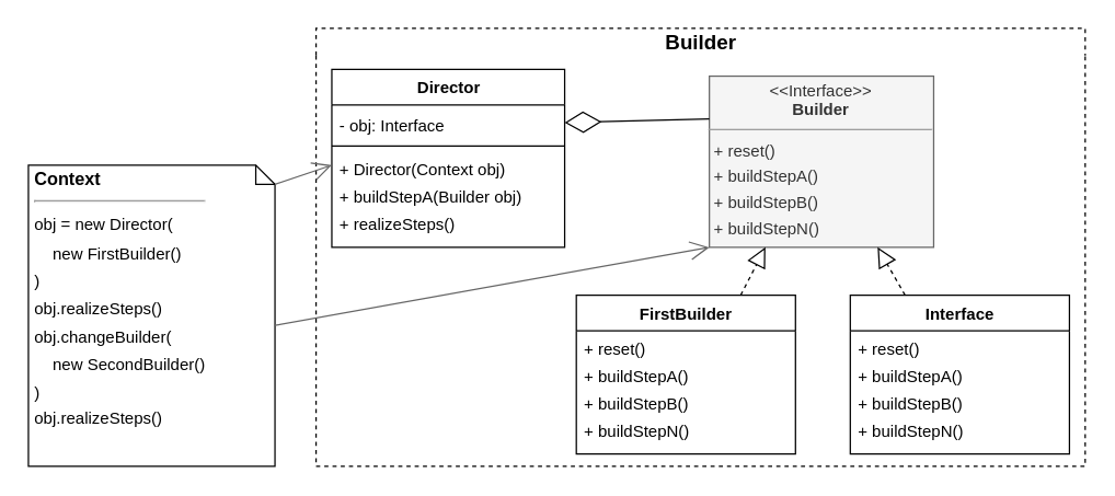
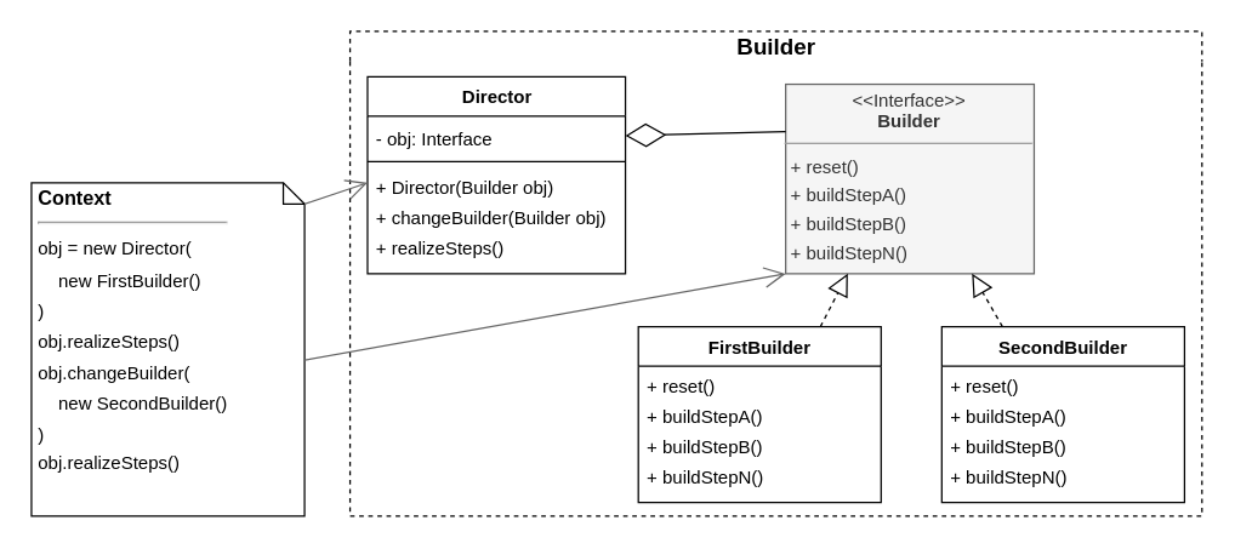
  <mxCell id="0" />
  <mxCell id="1" parent="0" />
  <mxCell id="2" value="Builder" style="swimlane;html=1;horizontal=1;startSize=20;fillColor=none;strokeColor=#000000;rounded=0;comic=0;fontSize=15;dashed=1;swimlaneLine=0;shadow=0;glass=0;perimeterSpacing=0;labelBackgroundColor=none;collapsible=0;" parent="1" vertex="1"><mxGeometry x="230.25" y="20" width="561.5" height="320" as="geometry"><mxRectangle x="70" y="80" width="100" height="20" as="alternateBounds" /></mxGeometry></mxCell>
  <mxCell id="3" value="Director" style="swimlane;fontStyle=1;align=center;verticalAlign=top;childLayout=stackLayout;horizontal=1;startSize=26;horizontalStack=0;resizeParent=1;resizeParentMax=0;resizeLast=0;collapsible=0;marginBottom=0;rounded=0;shadow=0;glass=0;comic=0;strokeWidth=1;fontSize=12;labelBackgroundColor=none;fillColor=#ffffff;html=1;" parent="2" vertex="1"><mxGeometry x="11.5" y="30" width="170" height="130" as="geometry" /></mxCell>
  <mxCell id="4" value="- obj: Interface" style="text;strokeColor=none;fillColor=none;align=left;verticalAlign=top;spacingLeft=4;spacingRight=4;overflow=hidden;rotatable=0;points=[[0,0.5],[1,0.5]];portConstraint=eastwest;spacingTop=2;spacing=2;" parent="3" vertex="1"><mxGeometry y="26" width="170" height="26" as="geometry" /></mxCell>
  <mxCell id="5" value="" style="line;strokeWidth=1;fillColor=none;align=left;verticalAlign=middle;spacingTop=-1;spacingLeft=3;spacingRight=3;rotatable=0;labelPosition=right;points=[];portConstraint=eastwest;" parent="3" vertex="1"><mxGeometry y="52" width="170" height="8" as="geometry" /></mxCell>
- <mxCell id="6" value="+ Director(Context obj)" style="text;strokeColor=none;fillColor=none;align=left;verticalAlign=top;spacingLeft=4;spacingRight=4;overflow=hidden;rotatable=0;points=[[0,0.5],[1,0.5]];portConstraint=eastwest;" parent="3" vertex="1"><mxGeometry y="60" width="170" height="20" as="geometry" /></mxCell>
- <mxCell id="7" value="+ buildStepA(Builder obj)" style="text;strokeColor=none;fillColor=none;align=left;verticalAlign=top;spacingLeft=4;spacingRight=4;overflow=hidden;rotatable=0;points=[[0,0.5],[1,0.5]];portConstraint=eastwest;" parent="3" vertex="1"><mxGeometry y="80" width="170" height="20" as="geometry" /></mxCell>
+ <mxCell id="6" value="+ Director(Builder obj)" style="text;strokeColor=none;fillColor=none;align=left;verticalAlign=top;spacingLeft=4;spacingRight=4;overflow=hidden;rotatable=0;points=[[0,0.5],[1,0.5]];portConstraint=eastwest;" parent="3" vertex="1"><mxGeometry y="60" width="170" height="20" as="geometry" /></mxCell>
+ <mxCell id="7" value="+ changeBuilder(Builder obj)" style="text;strokeColor=none;fillColor=none;align=left;verticalAlign=top;spacingLeft=4;spacingRight=4;overflow=hidden;rotatable=0;points=[[0,0.5],[1,0.5]];portConstraint=eastwest;" parent="3" vertex="1"><mxGeometry y="80" width="170" height="20" as="geometry" /></mxCell>
  <mxCell id="8" value="+ realizeSteps()" style="text;strokeColor=none;fillColor=none;align=left;verticalAlign=top;spacingLeft=4;spacingRight=4;overflow=hidden;rotatable=0;points=[[0,0.5],[1,0.5]];portConstraint=eastwest;" parent="3" vertex="1"><mxGeometry y="100" width="170" height="30" as="geometry" /></mxCell>
  <mxCell id="9" value="FirstBuilder" style="swimlane;fontStyle=1;align=center;verticalAlign=top;childLayout=stackLayout;horizontal=1;startSize=26;horizontalStack=0;resizeParent=1;resizeParentMax=0;resizeLast=0;collapsible=0;marginBottom=0;rounded=0;shadow=0;glass=0;comic=0;strokeWidth=1;fontSize=12;labelBackgroundColor=none;fillColor=#ffffff;html=1;" parent="2" vertex="1"><mxGeometry x="190" y="195" width="160" height="116" as="geometry" /></mxCell>
  <mxCell id="10" value="+ reset()" style="text;strokeColor=none;fillColor=none;align=left;verticalAlign=top;spacingLeft=4;spacingRight=4;overflow=hidden;rotatable=0;points=[[0,0.5],[1,0.5]];portConstraint=eastwest;" parent="9" vertex="1"><mxGeometry y="26" width="160" height="20" as="geometry" /></mxCell>
  <mxCell id="11" value="+ buildStepA()" style="text;strokeColor=none;fillColor=none;align=left;verticalAlign=top;spacingLeft=4;spacingRight=4;overflow=hidden;rotatable=0;points=[[0,0.5],[1,0.5]];portConstraint=eastwest;" parent="9" vertex="1"><mxGeometry y="46" width="160" height="20" as="geometry" /></mxCell>
  <mxCell id="12" value="+ buildStepB()" style="text;strokeColor=none;fillColor=none;align=left;verticalAlign=top;spacingLeft=4;spacingRight=4;overflow=hidden;rotatable=0;points=[[0,0.5],[1,0.5]];portConstraint=eastwest;" parent="9" vertex="1"><mxGeometry y="66" width="160" height="20" as="geometry" /></mxCell>
  <mxCell id="13" value="+ buildStepN()" style="text;strokeColor=none;fillColor=none;align=left;verticalAlign=top;spacingLeft=4;spacingRight=4;overflow=hidden;rotatable=0;points=[[0,0.5],[1,0.5]];portConstraint=eastwest;" parent="9" vertex="1"><mxGeometry y="86" width="160" height="30" as="geometry" /></mxCell>
- <mxCell id="14" value="Interface" style="swimlane;fontStyle=1;align=center;verticalAlign=top;childLayout=stackLayout;horizontal=1;startSize=26;horizontalStack=0;resizeParent=1;resizeParentMax=0;resizeLast=0;collapsible=0;marginBottom=0;rounded=0;shadow=0;glass=0;comic=0;strokeWidth=1;fontSize=12;labelBackgroundColor=none;fillColor=#ffffff;html=1;" parent="2" vertex="1"><mxGeometry x="390" y="195" width="160" height="116" as="geometry" /></mxCell>
+ <mxCell id="14" value="SecondBuilder" style="swimlane;fontStyle=1;align=center;verticalAlign=top;childLayout=stackLayout;horizontal=1;startSize=26;horizontalStack=0;resizeParent=1;resizeParentMax=0;resizeLast=0;collapsible=0;marginBottom=0;rounded=0;shadow=0;glass=0;comic=0;strokeWidth=1;fontSize=12;labelBackgroundColor=none;fillColor=#ffffff;html=1;" parent="2" vertex="1"><mxGeometry x="390" y="195" width="160" height="116" as="geometry" /></mxCell>
  <mxCell id="15" value="+ reset()" style="text;strokeColor=none;fillColor=none;align=left;verticalAlign=top;spacingLeft=4;spacingRight=4;overflow=hidden;rotatable=0;points=[[0,0.5],[1,0.5]];portConstraint=eastwest;" parent="14" vertex="1"><mxGeometry y="26" width="160" height="20" as="geometry" /></mxCell>
  <mxCell id="16" value="+ buildStepA()" style="text;strokeColor=none;fillColor=none;align=left;verticalAlign=top;spacingLeft=4;spacingRight=4;overflow=hidden;rotatable=0;points=[[0,0.5],[1,0.5]];portConstraint=eastwest;" parent="14" vertex="1"><mxGeometry y="46" width="160" height="20" as="geometry" /></mxCell>
  <mxCell id="17" value="+ buildStepB()" style="text;strokeColor=none;fillColor=none;align=left;verticalAlign=top;spacingLeft=4;spacingRight=4;overflow=hidden;rotatable=0;points=[[0,0.5],[1,0.5]];portConstraint=eastwest;" parent="14" vertex="1"><mxGeometry y="66" width="160" height="20" as="geometry" /></mxCell>
  <mxCell id="18" value="+ buildStepN()" style="text;strokeColor=none;fillColor=none;align=left;verticalAlign=top;spacingLeft=4;spacingRight=4;overflow=hidden;rotatable=0;points=[[0,0.5],[1,0.5]];portConstraint=eastwest;" parent="14" vertex="1"><mxGeometry y="86" width="160" height="30" as="geometry" /></mxCell>
  <mxCell id="19" value="&lt;p style=&quot;margin: 4px 0px 0px ; text-align: center ; line-height: 120%&quot;&gt;&lt;span&gt;&amp;lt;&amp;lt;Interface&amp;gt;&amp;gt;&lt;/span&gt;&lt;br&gt;&lt;b&gt;Builder&lt;/b&gt;&lt;/p&gt;&lt;hr size=&quot;1&quot;&gt;&lt;p style=&quot;margin: 0px 0px 0px 4px ; line-height: 160%&quot;&gt;+ reset()&lt;/p&gt;&lt;p style=&quot;margin: 0px 0px 0px 4px ; line-height: 160%&quot;&gt;+ buildStepA()&lt;/p&gt;&lt;p style=&quot;margin: 0px 0px 0px 4px ; line-height: 160%&quot;&gt;+ buildStepB()&lt;/p&gt;&lt;p style=&quot;margin: 0px 0px 0px 4px ; line-height: 160%&quot;&gt;+ buildStepN()&lt;/p&gt;" style="verticalAlign=top;align=left;overflow=fill;fontSize=12;fontFamily=Helvetica;html=1;rounded=0;shadow=0;glass=0;comic=0;labelBackgroundColor=none;labelBorderColor=none;imageAspect=1;noLabel=0;portConstraintRotation=0;snapToPoint=0;container=1;dropTarget=1;collapsible=0;autosize=0;spacingLeft=0;spacingRight=0;fontStyle=0;fillColor=#f5f5f5;strokeColor=#666666;fontColor=#333333;" parent="2" vertex="1"><mxGeometry x="287.13" y="35" width="163.75" height="125" as="geometry" /></mxCell>
  <mxCell id="20" value="" style="endArrow=block;dashed=1;endFill=0;endSize=12;html=1;fontSize=12;exitX=0.75;exitY=0;exitDx=0;exitDy=0;entryX=0.25;entryY=1;entryDx=0;entryDy=0;" parent="2" source="9" target="19" edge="1"><mxGeometry width="160" relative="1" as="geometry"><mxPoint x="124.32" y="200" as="sourcePoint" /><mxPoint x="89.07" y="160" as="targetPoint" /></mxGeometry></mxCell>
  <mxCell id="21" value="" style="endArrow=block;dashed=1;endFill=0;endSize=12;html=1;fontSize=12;exitX=0.25;exitY=0;exitDx=0;exitDy=0;entryX=0.75;entryY=1;entryDx=0;entryDy=0;" parent="2" source="14" target="19" edge="1"><mxGeometry width="160" relative="1" as="geometry"><mxPoint x="348.32" y="200" as="sourcePoint" /><mxPoint x="239.07" y="190" as="targetPoint" /></mxGeometry></mxCell>
  <mxCell id="22" value="" style="endArrow=diamondThin;endFill=0;endSize=24;html=1;exitX=0;exitY=0.25;exitDx=0;exitDy=0;entryX=1;entryY=0.5;entryDx=0;entryDy=0;" parent="2" source="19" target="4" edge="1"><mxGeometry width="160" relative="1" as="geometry"><mxPoint x="163.32" y="77.5" as="sourcePoint" /><mxPoint x="69.32" y="100" as="targetPoint" /></mxGeometry></mxCell>
  <mxCell id="23" value="&lt;p style=&quot;line-height: 20%&quot;&gt;Context&lt;br&gt;&lt;/p&gt;&lt;hr&gt;&lt;span style=&quot;font-size: 12px ; font-weight: 400 ; line-height: 170%&quot;&gt;obj = new Director(&lt;br&gt;&amp;nbsp; &amp;nbsp; new FirstBuilder()&lt;br&gt;)&lt;br&gt;&lt;/span&gt;&lt;font style=&quot;font-size: 12px&quot;&gt;&lt;span style=&quot;font-weight: normal ; line-height: 170%&quot;&gt;obj.realizeSteps()&lt;br&gt;&lt;/span&gt;&lt;/font&gt;&lt;span style=&quot;font-weight: 400 ; line-height: 170% ; font-size: 12px&quot;&gt;obj.changeBuilder(&lt;br&gt;&amp;nbsp; &amp;nbsp; new SecondBuilder()&lt;br&gt;)&lt;br&gt;&lt;/span&gt;&lt;span style=&quot;font-size: 12px ; font-weight: 400&quot;&gt;obj.realizeSteps()&lt;/span&gt;&lt;br&gt;&lt;p&gt;&lt;/p&gt;" style="shape=note;size=14;verticalAlign=top;align=left;spacingTop=-13;rounded=0;shadow=0;glass=0;comic=0;strokeColor=#000000;fillColor=none;fontSize=13;fontStyle=1;labelBorderColor=none;whiteSpace=wrap;html=1;spacingLeft=0;spacingBottom=0;spacingRight=0;spacing=5;labelBackgroundColor=none;" parent="1" vertex="1"><mxGeometry x="20.25" y="120" width="180" height="220" as="geometry" /></mxCell>
  <mxCell id="24" value="" style="endArrow=open;endFill=1;endSize=12;html=1;entryX=0;entryY=1;entryDx=0;entryDy=0;strokeColor=#666666;exitX=0;exitY=0;exitDx=180;exitDy=117;exitPerimeter=0;" parent="1" source="23" target="19" edge="1"><mxGeometry width="160" relative="1" as="geometry"><mxPoint x="258.75" y="330" as="sourcePoint" /><mxPoint x="542.75" y="-1070" as="targetPoint" /></mxGeometry></mxCell>
  <mxCell id="25" value="" style="endArrow=open;endFill=1;endSize=12;html=1;exitX=0;exitY=0;exitDx=180;exitDy=14;exitPerimeter=0;strokeColor=#666666;entryX=0;entryY=0.5;entryDx=0;entryDy=0;" parent="1" source="23" target="6" edge="1"><mxGeometry width="160" relative="1" as="geometry"><mxPoint x="382.75" y="-1070" as="sourcePoint" /><mxPoint x="542.75" y="-1070" as="targetPoint" /></mxGeometry></mxCell>
